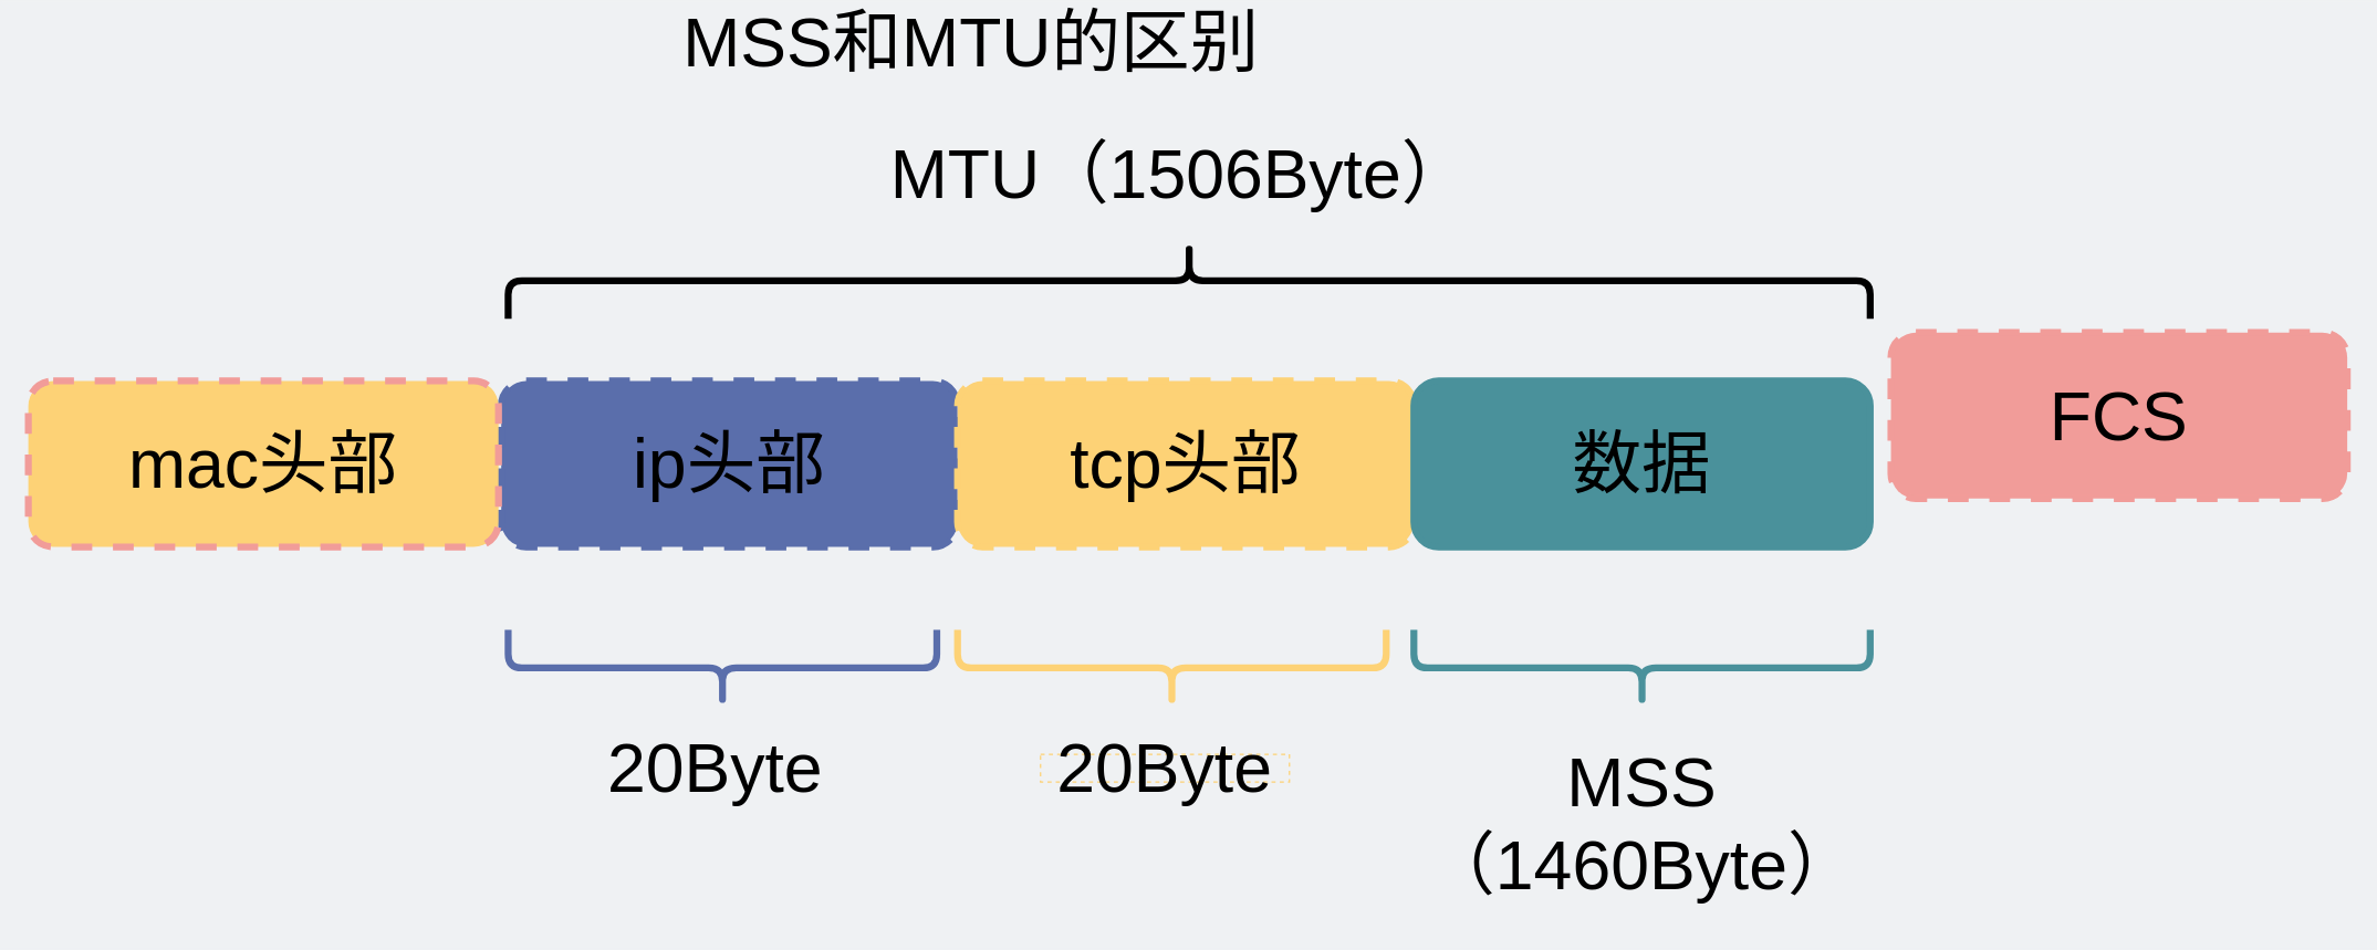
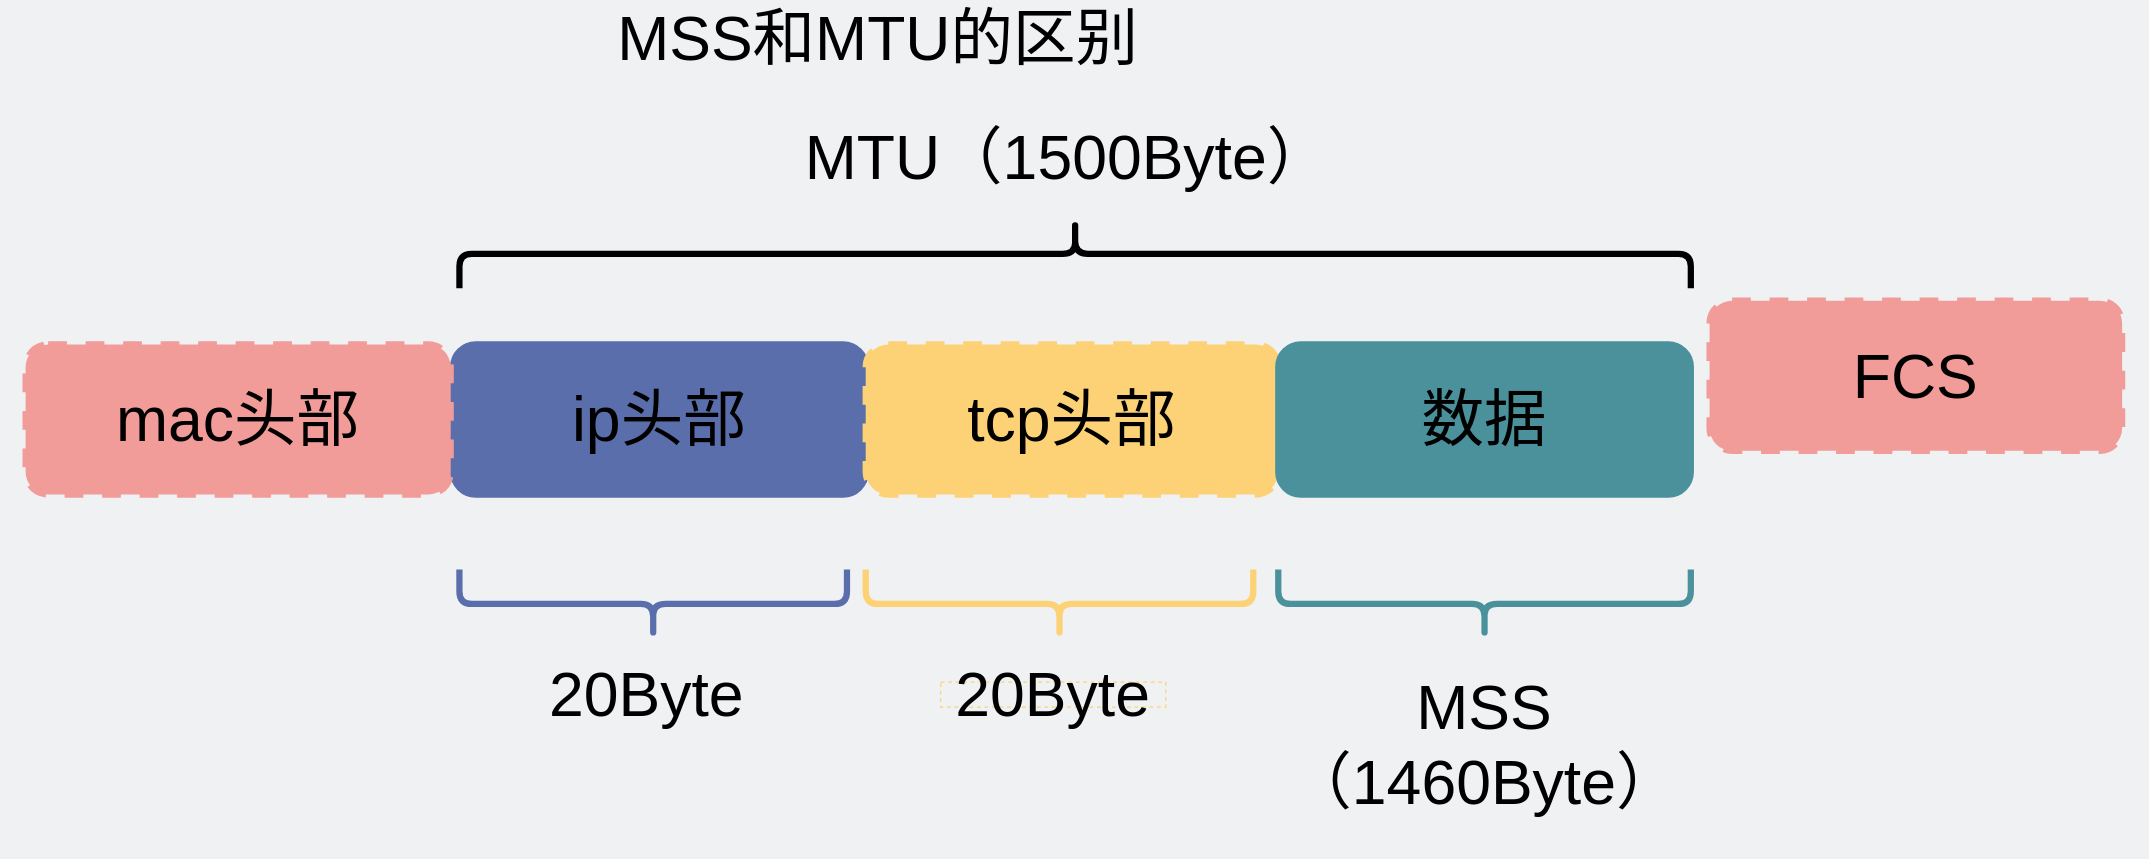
  <mxCell id="0" />
  <mxCell id="1" parent="0" />
- <mxCell id="2" value="&lt;font style=&quot;font-size: 50px&quot;&gt;ip头部&lt;/font&gt;" style="rounded=1;whiteSpace=wrap;html=1;strokeColor=#5A6EAB;fillColor=#5A6EAB;dashed=1;strokeWidth=5;" parent="1" vertex="1"><mxGeometry x="362" y="275" width="330" height="120" as="geometry" /></mxCell>
- <mxCell id="3" value="&lt;font style=&quot;font-size: 50px&quot;&gt;mac头部&lt;/font&gt;" style="rounded=1;whiteSpace=wrap;html=1;fillColor=#fdd276;dashed=1;strokeWidth=5;strokeColor=#F19C99;" parent="1" vertex="1"><mxGeometry x="20" y="275" width="340" height="120" as="geometry" /></mxCell>
+ <mxCell id="2" value="&lt;font style=&quot;font-size: 50px&quot;&gt;ip头部&lt;/font&gt;" style="rounded=1;whiteSpace=wrap;html=1;strokeColor=#5A6EAB;fillColor=#5A6EAB;dashed=0;strokeWidth=5;" parent="1" vertex="1"><mxGeometry x="362" y="275" width="330" height="120" as="geometry" /></mxCell>
+ <mxCell id="3" value="&lt;font style=&quot;font-size: 50px&quot;&gt;mac头部&lt;/font&gt;" style="rounded=1;whiteSpace=wrap;html=1;fillColor=#F19C99;dashed=1;strokeWidth=5;strokeColor=#F19C99;" parent="1" vertex="1"><mxGeometry x="20" y="275" width="340" height="120" as="geometry" /></mxCell>
  <mxCell id="4" value="&lt;font style=&quot;font-size: 50px&quot;&gt;MSS和MTU的区别&lt;/font&gt;" style="text;html=1;strokeColor=none;fillColor=none;align=center;verticalAlign=middle;whiteSpace=wrap;rounded=0;" parent="1" vertex="1"><mxGeometry x="472" y="20" width="460" height="20" as="geometry" /></mxCell>
  <mxCell id="5" value="&lt;span style=&quot;font-size: 50px&quot;&gt;tcp头部&lt;/span&gt;" style="rounded=1;whiteSpace=wrap;html=1;strokeColor=#FDD276;fillColor=#FDD276;dashed=1;strokeWidth=5;" parent="1" vertex="1"><mxGeometry x="692" y="275" width="330" height="120" as="geometry" /></mxCell>
  <mxCell id="6" value="&lt;span style=&quot;font-size: 50px&quot;&gt;数据&lt;/span&gt;" style="rounded=1;whiteSpace=wrap;html=1;fillColor=#4A919B;strokeColor=#4A919B;dashed=0;strokeWidth=5;" parent="1" vertex="1"><mxGeometry x="1022" y="275" width="330" height="120" as="geometry" /></mxCell>
  <mxCell id="7" value="" style="shape=curlyBracket;whiteSpace=wrap;html=1;rounded=1;fillColor=#F19C99;direction=north;strokeWidth=5;strokeColor=#4A919B;" parent="1" vertex="1"><mxGeometry x="1022" y="455" width="330" height="55" as="geometry" /></mxCell>
  <mxCell id="8" value="" style="shape=curlyBracket;whiteSpace=wrap;html=1;rounded=1;fillColor=#F19C99;direction=south;strokeWidth=5;" parent="1" vertex="1"><mxGeometry x="367" y="175" width="985" height="55" as="geometry" /></mxCell>
  <mxCell id="9" value="&lt;span style=&quot;font-size: 50px&quot;&gt;FCS&lt;/span&gt;" style="rounded=1;whiteSpace=wrap;html=1;fillColor=#F19C99;strokeColor=#F19C99;dashed=1;strokeWidth=5;" parent="1" vertex="1"><mxGeometry x="1367" y="240" width="330" height="120" as="geometry" /></mxCell>
- <mxCell id="10" value="&lt;font style=&quot;font-size: 50px&quot;&gt;MTU（1506Byte）&lt;br&gt;&lt;/font&gt;" style="text;html=1;strokeColor=none;fillColor=none;align=center;verticalAlign=middle;whiteSpace=wrap;rounded=0;dashed=1;" parent="1" vertex="1"><mxGeometry x="562" y="115" width="582.5" height="20" as="geometry" /></mxCell>
+ <mxCell id="10" value="&lt;font style=&quot;font-size: 50px&quot;&gt;MTU（1500Byte）&lt;br&gt;&lt;/font&gt;" style="text;html=1;strokeColor=none;fillColor=none;align=center;verticalAlign=middle;whiteSpace=wrap;rounded=0;dashed=1;" parent="1" vertex="1"><mxGeometry x="562" y="115" width="582.5" height="20" as="geometry" /></mxCell>
  <mxCell id="11" value="&lt;font style=&quot;font-size: 50px&quot;&gt;MSS（1460Byte）&lt;br&gt;&lt;/font&gt;" style="text;html=1;strokeColor=none;fillColor=none;align=center;verticalAlign=middle;whiteSpace=wrap;rounded=0;dashed=1;" parent="1" vertex="1"><mxGeometry x="1067" y="525" width="240" height="140" as="geometry" /></mxCell>
  <mxCell id="12" value="" style="shape=curlyBracket;whiteSpace=wrap;html=1;rounded=1;fillColor=#F19C99;direction=north;strokeWidth=5;strokeColor=#FDD276;" parent="1" vertex="1"><mxGeometry x="692" y="455" width="310" height="55" as="geometry" /></mxCell>
  <mxCell id="13" value="&lt;font style=&quot;font-size: 50px&quot;&gt;20Byte&lt;br&gt;&lt;/font&gt;" style="text;html=1;fillColor=none;align=center;verticalAlign=middle;whiteSpace=wrap;rounded=0;dashed=1;strokeColor=#FDD276;" parent="1" vertex="1"><mxGeometry x="752" y="545" width="180" height="20" as="geometry" /></mxCell>
  <mxCell id="14" value="" style="shape=curlyBracket;whiteSpace=wrap;html=1;rounded=1;fillColor=#F19C99;direction=north;strokeWidth=5;fontColor=#5A6EAB;strokeColor=#5A6EAB;" parent="1" vertex="1"><mxGeometry x="367" y="455" width="310" height="55" as="geometry" /></mxCell>
  <mxCell id="15" value="&lt;font style=&quot;font-size: 50px&quot;&gt;20Byte&lt;br&gt;&lt;/font&gt;" style="text;html=1;strokeColor=none;fillColor=none;align=center;verticalAlign=middle;whiteSpace=wrap;rounded=0;dashed=1;" parent="1" vertex="1"><mxGeometry x="427" y="545" width="180" height="20" as="geometry" /></mxCell>
